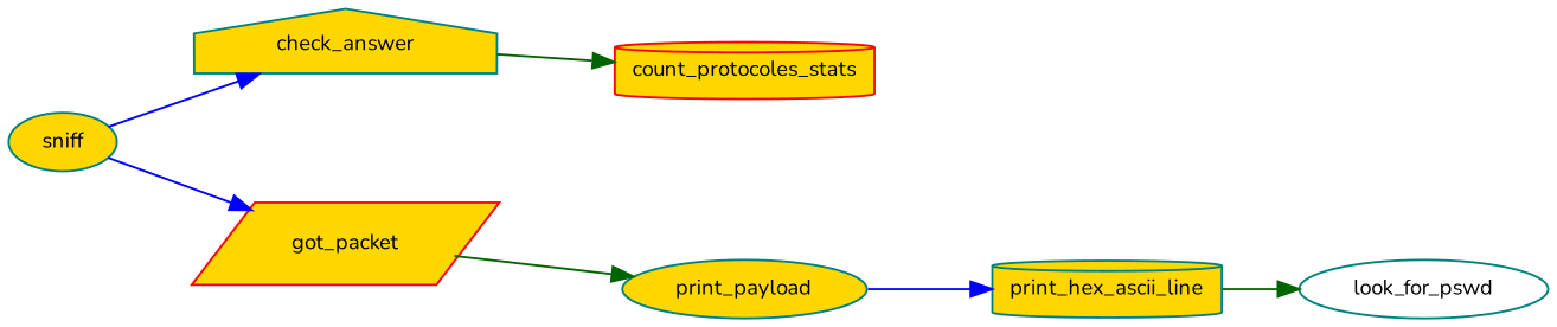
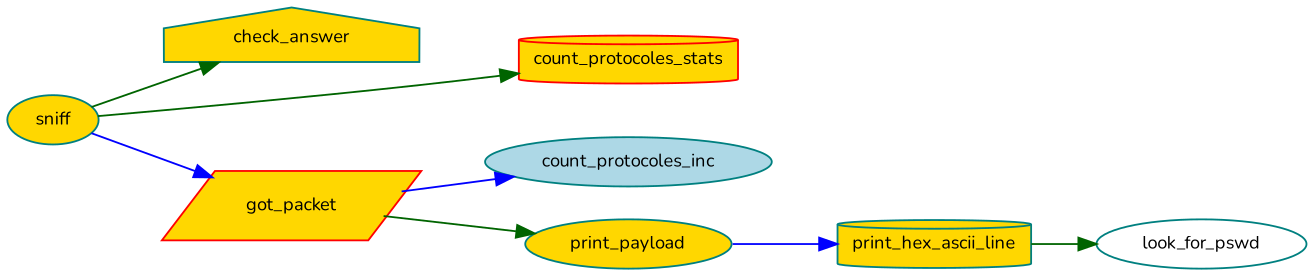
  digraph {
    fontname=Nunito
    rankdir=LR
    node [color=teal fillcolor=gold fontname=Nunito fontsize=10 shape=ellipse style=filled]
    edge [color=darkgreen fontname=Nunito fontsize=10 labelfontname="FreeSans.ttf" labelfontsize=10 style=solid]
    n1 [fontcolor=black height=0.2 label=sniff width=0.4]
    n2 [height=0.2 label=check_answer shape=house width=0.4]
    n3 [color=red height=0.2 label=count_protocoles_stats shape=cylinder width=0.4]
    n4 [color=red height=0.2 label=got_packet shape=parallelogram width=0.4]
+   n5 [fillcolor=lightblue height=0.2 label=count_protocoles_inc width=0.4]
    n6 [height=0.2 label=print_payload width=0.4]
    n7 [height=0.2 label=print_hex_ascii_line shape=cylinder width=0.4]
    n8 [fillcolor=white height=0.2 label=look_for_pswd width=0.4]
-   n1 -> n2 [color=blue]
-   n2 -> n3
+   n1 -> n2
+   n1 -> n3
    n1 -> n4 [color=blue]
+   n4 -> n5 [color=blue]
    n4 -> n6
    n6 -> n7 [color=blue]
    n7 -> n8
  }
